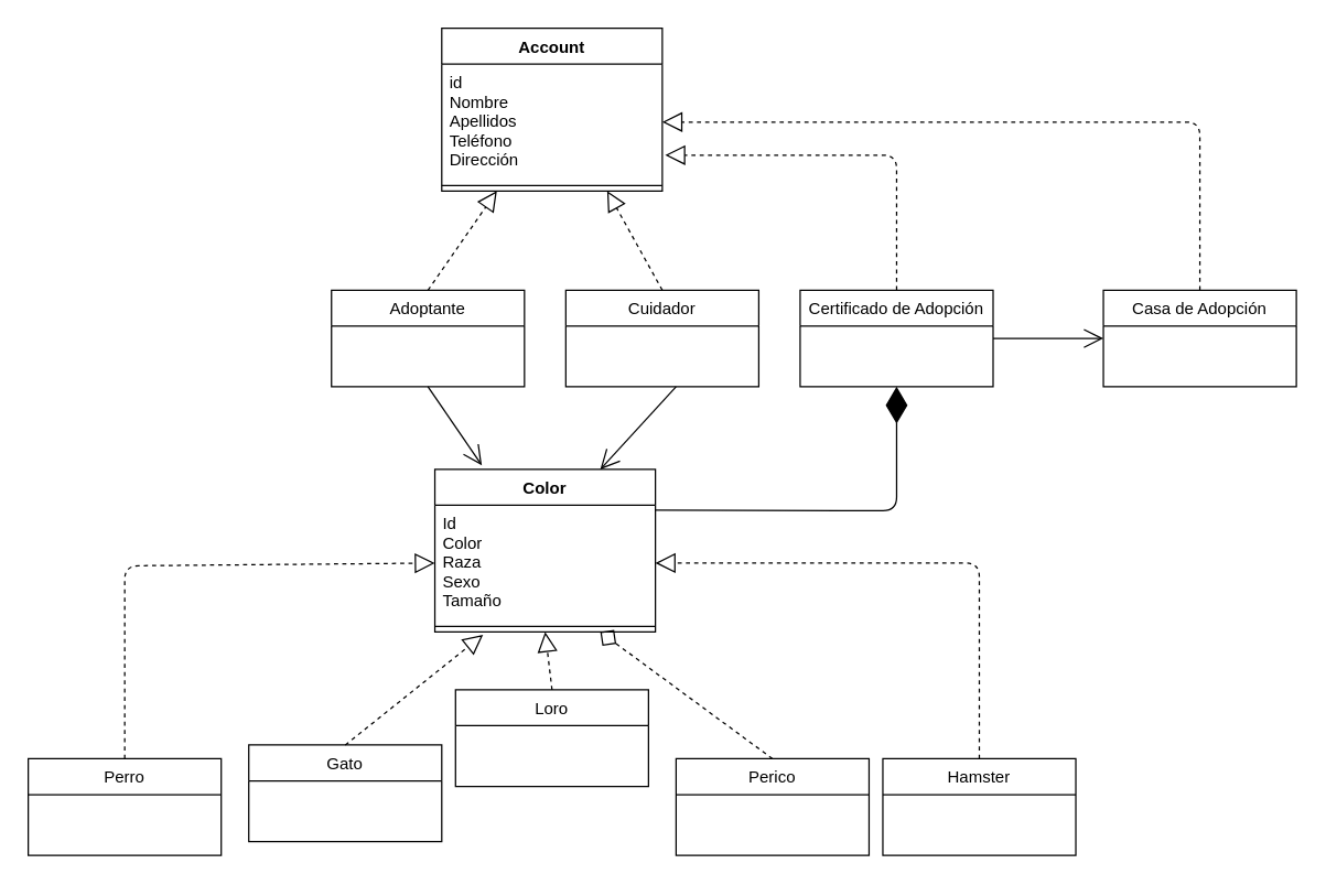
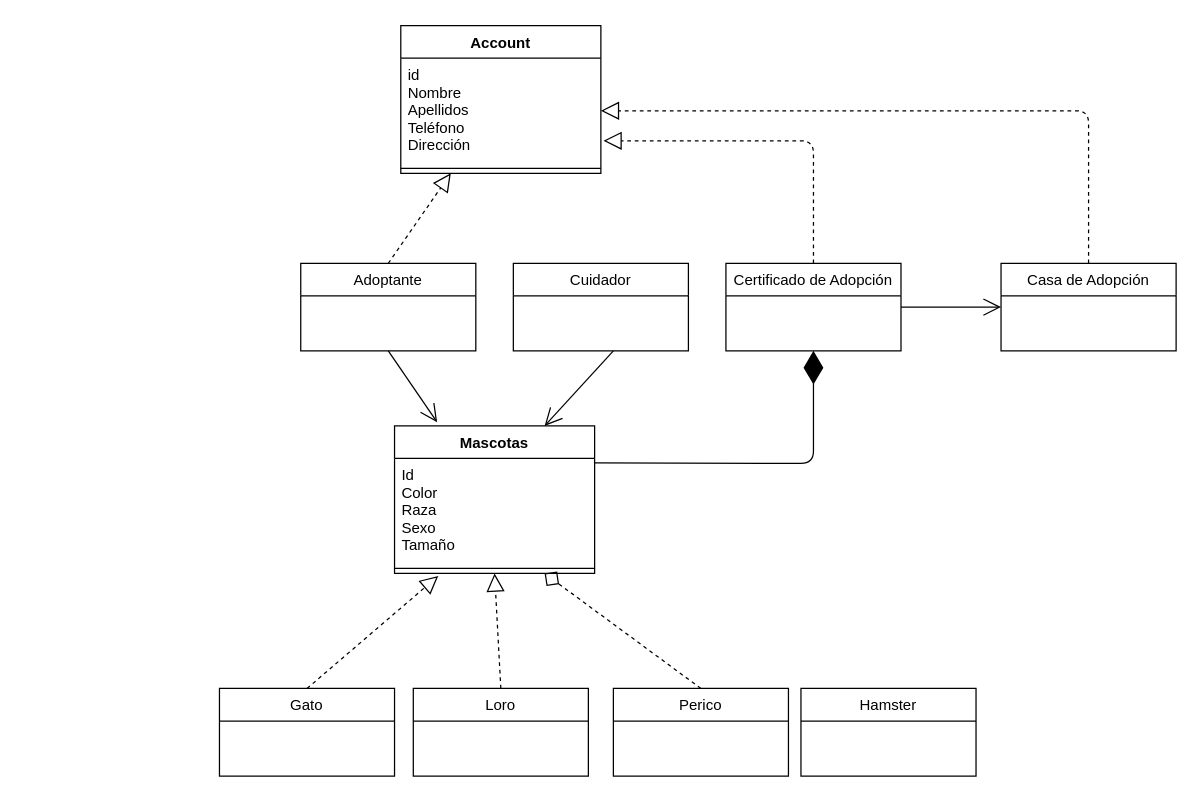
  <mxCell id="0" />
  <mxCell id="1" parent="0" />
  <mxCell id="2" value="" style="endArrow=block;dashed=1;endFill=0;endSize=12;html=1;exitX=0.5;exitY=0;exitDx=0;exitDy=0;entryX=0.25;entryY=1;entryDx=0;entryDy=0;" edge="1" parent="1" source="21" target="4"><mxGeometry width="160" relative="1" as="geometry"><mxPoint x="115" y="190" as="sourcePoint" /><mxPoint x="375" y="140" as="targetPoint" /></mxGeometry></mxCell>
- <mxCell id="3" value="" style="endArrow=block;dashed=1;endFill=0;endSize=12;html=1;exitX=0.5;exitY=0;exitDx=0;exitDy=0;entryX=0.75;entryY=1;entryDx=0;entryDy=0;" edge="1" parent="1" source="22" target="4"><mxGeometry width="160" relative="1" as="geometry"><mxPoint x="275" y="240" as="sourcePoint" /><mxPoint x="370" y="140" as="targetPoint" /></mxGeometry></mxCell>
  <mxCell id="4" value="Account" style="swimlane;fontStyle=1;align=center;verticalAlign=top;childLayout=stackLayout;horizontal=1;startSize=26;horizontalStack=0;resizeParent=1;resizeParentMax=0;resizeLast=0;collapsible=1;marginBottom=0;" vertex="1" parent="1"><mxGeometry x="320" y="20" width="160" height="118" as="geometry" /></mxCell>
  <mxCell id="5" value="id&#10;Nombre&#10;Apellidos&#10;Teléfono&#10;Dirección &#10;" style="text;strokeColor=none;fillColor=none;align=left;verticalAlign=top;spacingLeft=4;spacingRight=4;overflow=hidden;rotatable=0;points=[[0,0.5],[1,0.5]];portConstraint=eastwest;" vertex="1" parent="4"><mxGeometry y="26" width="160" height="84" as="geometry" /></mxCell>
  <mxCell id="6" value="" style="line;strokeWidth=1;fillColor=none;align=left;verticalAlign=middle;spacingTop=-1;spacingLeft=3;spacingRight=3;rotatable=0;labelPosition=right;points=[];portConstraint=eastwest;" vertex="1" parent="4"><mxGeometry y="110" width="160" height="8" as="geometry" /></mxCell>
- <mxCell id="7" value="Color" style="swimlane;fontStyle=1;align=center;verticalAlign=top;childLayout=stackLayout;horizontal=1;startSize=26;horizontalStack=0;resizeParent=1;resizeParentMax=0;resizeLast=0;collapsible=1;marginBottom=0;" vertex="1" parent="1"><mxGeometry x="315" y="340" width="160" height="118" as="geometry" /></mxCell>
+ <mxCell id="7" value="Mascotas" style="swimlane;fontStyle=1;align=center;verticalAlign=top;childLayout=stackLayout;horizontal=1;startSize=26;horizontalStack=0;resizeParent=1;resizeParentMax=0;resizeLast=0;collapsible=1;marginBottom=0;" vertex="1" parent="1"><mxGeometry x="315" y="340" width="160" height="118" as="geometry" /></mxCell>
  <mxCell id="8" value="Id&#10;Color&#10;Raza&#10;Sexo&#10;Tamaño&#10;" style="text;strokeColor=none;fillColor=none;align=left;verticalAlign=top;spacingLeft=4;spacingRight=4;overflow=hidden;rotatable=0;points=[[0,0.5],[1,0.5]];portConstraint=eastwest;" vertex="1" parent="7"><mxGeometry y="26" width="160" height="84" as="geometry" /></mxCell>
  <mxCell id="9" value="" style="line;strokeWidth=1;fillColor=none;align=left;verticalAlign=middle;spacingTop=-1;spacingLeft=3;spacingRight=3;rotatable=0;labelPosition=right;points=[];portConstraint=eastwest;" vertex="1" parent="7"><mxGeometry y="110" width="160" height="8" as="geometry" /></mxCell>
- <mxCell id="10" value="Loro" style="swimlane;fontStyle=0;childLayout=stackLayout;horizontal=1;startSize=26;fillColor=none;horizontalStack=0;resizeParent=1;resizeParentMax=0;resizeLast=0;collapsible=1;marginBottom=0;" vertex="1" parent="1"><mxGeometry x="330" y="500" width="140" height="70" as="geometry" /></mxCell>
- <mxCell id="11" value="Perro" style="swimlane;fontStyle=0;childLayout=stackLayout;horizontal=1;startSize=26;fillColor=none;horizontalStack=0;resizeParent=1;resizeParentMax=0;resizeLast=0;collapsible=1;marginBottom=0;" vertex="1" parent="1"><mxGeometry x="20" y="550" width="140" height="70" as="geometry" /></mxCell>
- <mxCell id="12" value="Gato" style="swimlane;fontStyle=0;childLayout=stackLayout;horizontal=1;startSize=26;fillColor=none;horizontalStack=0;resizeParent=1;resizeParentMax=0;resizeLast=0;collapsible=1;marginBottom=0;" vertex="1" parent="1"><mxGeometry x="180" y="540" width="140" height="70" as="geometry" /></mxCell>
+ <mxCell id="10" value="Loro" style="swimlane;fontStyle=0;childLayout=stackLayout;horizontal=1;startSize=26;fillColor=none;horizontalStack=0;resizeParent=1;resizeParentMax=0;resizeLast=0;collapsible=1;marginBottom=0;" vertex="1" parent="1"><mxGeometry x="330" y="550" width="140" height="70" as="geometry" /></mxCell>
+ <mxCell id="12" value="Gato" style="swimlane;fontStyle=0;childLayout=stackLayout;horizontal=1;startSize=26;fillColor=none;horizontalStack=0;resizeParent=1;resizeParentMax=0;resizeLast=0;collapsible=1;marginBottom=0;" vertex="1" parent="1"><mxGeometry x="175" y="550" width="140" height="70" as="geometry" /></mxCell>
  <mxCell id="13" value="Hamster" style="swimlane;fontStyle=0;childLayout=stackLayout;horizontal=1;startSize=26;fillColor=none;horizontalStack=0;resizeParent=1;resizeParentMax=0;resizeLast=0;collapsible=1;marginBottom=0;" vertex="1" parent="1"><mxGeometry x="640" y="550" width="140" height="70" as="geometry" /></mxCell>
  <mxCell id="14" value="Perico" style="swimlane;fontStyle=0;childLayout=stackLayout;horizontal=1;startSize=26;fillColor=none;horizontalStack=0;resizeParent=1;resizeParentMax=0;resizeLast=0;collapsible=1;marginBottom=0;" vertex="1" parent="1"><mxGeometry x="490" y="550" width="140" height="70" as="geometry" /></mxCell>
- <mxCell id="15" value="" style="endArrow=block;dashed=1;endFill=0;endSize=12;html=1;exitX=0.5;exitY=0;exitDx=0;exitDy=0;entryX=0;entryY=0.5;entryDx=0;entryDy=0;" edge="1" parent="1" source="11" target="8"><mxGeometry width="160" relative="1" as="geometry"><mxPoint x="260" y="540" as="sourcePoint" /><mxPoint x="330" y="460" as="targetPoint" /><Array as="points"><mxPoint x="90" y="410" /></Array></mxGeometry></mxCell>
- <mxCell id="16" value="" style="endArrow=block;dashed=1;endFill=0;endSize=12;html=1;exitX=0.5;exitY=0;exitDx=0;exitDy=0;entryX=1;entryY=0.5;entryDx=0;entryDy=0;" edge="1" parent="1" source="13" target="8"><mxGeometry width="160" relative="1" as="geometry"><mxPoint x="260" y="540" as="sourcePoint" /><mxPoint x="420" y="540" as="targetPoint" /><Array as="points"><mxPoint x="710" y="408" /></Array></mxGeometry></mxCell>
  <mxCell id="17" value="" style="endArrow=block;dashed=1;endFill=0;endSize=12;html=1;exitX=0.5;exitY=0;exitDx=0;exitDy=0;" edge="1" parent="1" source="12"><mxGeometry width="160" relative="1" as="geometry"><mxPoint x="260" y="540" as="sourcePoint" /><mxPoint x="350" y="460" as="targetPoint" /></mxGeometry></mxCell>
  <mxCell id="18" value="" style="endArrow=diamond;dashed=1;endFill=0;endSize=12;html=1;exitX=0.5;exitY=0;exitDx=0;exitDy=0;entryX=0.75;entryY=1;entryDx=0;entryDy=0;" edge="1" parent="1" source="14" target="7"><mxGeometry width="160" relative="1" as="geometry"><mxPoint x="260" y="540" as="sourcePoint" /><mxPoint x="420" y="540" as="targetPoint" /></mxGeometry></mxCell>
  <mxCell id="19" value="" style="endArrow=block;dashed=1;endFill=0;endSize=12;html=1;exitX=0.5;exitY=0;exitDx=0;exitDy=0;" edge="1" parent="1" source="10"><mxGeometry width="160" relative="1" as="geometry"><mxPoint x="260" y="540" as="sourcePoint" /><mxPoint x="395" y="458" as="targetPoint" /></mxGeometry></mxCell>
  <mxCell id="20" value="" style="endArrow=block;dashed=1;endFill=0;endSize=12;html=1;exitX=0.5;exitY=0;exitDx=0;exitDy=0;entryX=1.013;entryY=0.786;entryDx=0;entryDy=0;entryPerimeter=0;" edge="1" parent="1" source="25" target="5"><mxGeometry width="160" relative="1" as="geometry"><mxPoint x="260" y="180" as="sourcePoint" /><mxPoint x="630" y="180" as="targetPoint" /><Array as="points"><mxPoint x="650" y="112" /></Array></mxGeometry></mxCell>
  <mxCell id="21" value="Adoptante" style="swimlane;fontStyle=0;childLayout=stackLayout;horizontal=1;startSize=26;fillColor=none;horizontalStack=0;resizeParent=1;resizeParentMax=0;resizeLast=0;collapsible=1;marginBottom=0;" vertex="1" parent="1"><mxGeometry x="240" y="210" width="140" height="70" as="geometry" /></mxCell>
  <mxCell id="22" value="Cuidador" style="swimlane;fontStyle=0;childLayout=stackLayout;horizontal=1;startSize=26;fillColor=none;horizontalStack=0;resizeParent=1;resizeParentMax=0;resizeLast=0;collapsible=1;marginBottom=0;" vertex="1" parent="1"><mxGeometry x="410" y="210" width="140" height="70" as="geometry" /></mxCell>
  <mxCell id="23" value="" style="endArrow=open;endFill=1;endSize=12;html=1;entryX=0.213;entryY=-0.025;entryDx=0;entryDy=0;entryPerimeter=0;exitX=0.5;exitY=1;exitDx=0;exitDy=0;" edge="1" parent="1" source="21" target="7"><mxGeometry width="160" relative="1" as="geometry"><mxPoint x="360" y="310" as="sourcePoint" /><mxPoint x="420" y="280" as="targetPoint" /></mxGeometry></mxCell>
  <mxCell id="24" value="" style="endArrow=open;endFill=1;endSize=12;html=1;entryX=0.75;entryY=0;entryDx=0;entryDy=0;" edge="1" parent="1" target="7"><mxGeometry width="160" relative="1" as="geometry"><mxPoint x="490" y="280" as="sourcePoint" /><mxPoint x="420" y="280" as="targetPoint" /></mxGeometry></mxCell>
  <mxCell id="25" value="Certificado de Adopción" style="swimlane;fontStyle=0;childLayout=stackLayout;horizontal=1;startSize=26;fillColor=none;horizontalStack=0;resizeParent=1;resizeParentMax=0;resizeLast=0;collapsible=1;marginBottom=0;" vertex="1" parent="1"><mxGeometry x="580" y="210" width="140" height="70" as="geometry" /></mxCell>
  <mxCell id="26" value="" style="endArrow=block;dashed=1;endFill=0;endSize=12;html=1;exitX=0.5;exitY=0;exitDx=0;exitDy=0;entryX=1;entryY=0.5;entryDx=0;entryDy=0;" edge="1" parent="1" source="28" target="5"><mxGeometry width="160" relative="1" as="geometry"><mxPoint x="560" y="250" as="sourcePoint" /><mxPoint x="720" y="250" as="targetPoint" /><Array as="points"><mxPoint x="870" y="88" /></Array></mxGeometry></mxCell>
  <mxCell id="27" value="" style="endArrow=diamondThin;endFill=1;endSize=24;html=1;exitX=1;exitY=0.25;exitDx=0;exitDy=0;entryX=0.5;entryY=1;entryDx=0;entryDy=0;" edge="1" parent="1" source="7" target="25"><mxGeometry width="160" relative="1" as="geometry"><mxPoint x="560" y="250" as="sourcePoint" /><mxPoint x="720" y="250" as="targetPoint" /><Array as="points"><mxPoint x="650" y="370" /></Array></mxGeometry></mxCell>
  <mxCell id="28" value="Casa de Adopción" style="swimlane;fontStyle=0;childLayout=stackLayout;horizontal=1;startSize=26;fillColor=none;horizontalStack=0;resizeParent=1;resizeParentMax=0;resizeLast=0;collapsible=1;marginBottom=0;" vertex="1" parent="1"><mxGeometry x="800" y="210" width="140" height="70" as="geometry" /></mxCell>
  <mxCell id="29" value="" style="endArrow=open;endFill=1;endSize=12;html=1;entryX=0;entryY=0.5;entryDx=0;entryDy=0;exitX=1;exitY=0.5;exitDx=0;exitDy=0;" edge="1" parent="1" source="25" target="28"><mxGeometry width="160" relative="1" as="geometry"><mxPoint x="320" y="290" as="sourcePoint" /><mxPoint x="359.08" y="347.05" as="targetPoint" /></mxGeometry></mxCell>
